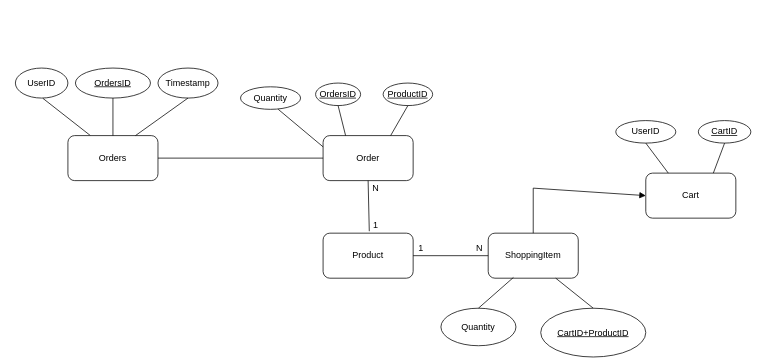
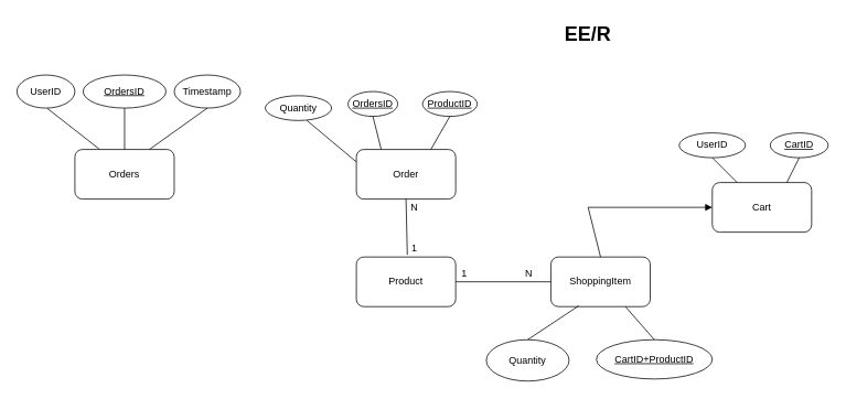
  <mxCell id="0" />
  <mxCell id="1" parent="0" />
  <mxCell id="2" value="Product" style="rounded=1;whiteSpace=wrap;html=1;" vertex="1" parent="1"><mxGeometry x="430" y="310" width="120" height="60" as="geometry" /></mxCell>
- <mxCell id="3" value="ShoppingItem" style="rounded=1;whiteSpace=wrap;html=1;" vertex="1" parent="1"><mxGeometry x="650" y="310" width="120" height="60" as="geometry" /></mxCell>
+ <mxCell id="3" value="ShoppingItem" style="rounded=1;whiteSpace=wrap;html=1;" vertex="1" parent="1"><mxGeometry x="665" y="310" width="120" height="60" as="geometry" /></mxCell>
  <mxCell id="4" value="" style="endArrow=none;html=1;rounded=0;entryX=0;entryY=0.5;entryDx=0;entryDy=0;exitX=1;exitY=0.5;exitDx=0;exitDy=0;" edge="1" parent="1" source="2" target="3"><mxGeometry width="50" height="50" relative="1" as="geometry"><mxPoint x="510" y="460" as="sourcePoint" /><mxPoint x="560" y="410" as="targetPoint" /></mxGeometry></mxCell>
  <mxCell id="5" value="1" style="text;html=1;align=center;verticalAlign=middle;resizable=0;points=[];autosize=1;strokeColor=none;fillColor=none;" vertex="1" parent="1"><mxGeometry x="550" y="320" width="20" height="20" as="geometry" /></mxCell>
  <mxCell id="6" value="N" style="text;html=1;align=center;verticalAlign=middle;resizable=0;points=[];autosize=1;strokeColor=none;fillColor=none;" vertex="1" parent="1"><mxGeometry x="628" y="320" width="20" height="20" as="geometry" /></mxCell>
  <mxCell id="7" value="Quantity" style="ellipse;whiteSpace=wrap;html=1;" vertex="1" parent="1"><mxGeometry x="587" y="410" width="100" height="50" as="geometry" /></mxCell>
  <mxCell id="8" value="" style="endArrow=none;html=1;rounded=0;entryX=0.28;entryY=0.984;entryDx=0;entryDy=0;entryPerimeter=0;exitX=0.5;exitY=0;exitDx=0;exitDy=0;" edge="1" parent="1" source="7" target="3"><mxGeometry width="50" height="50" relative="1" as="geometry"><mxPoint x="550" y="420" as="sourcePoint" /><mxPoint x="600" y="370" as="targetPoint" /></mxGeometry></mxCell>
- <mxCell id="9" value="&lt;u&gt;CartID+ProductID&lt;/u&gt;" style="ellipse;whiteSpace=wrap;html=1;" vertex="1" parent="1"><mxGeometry x="720" y="410" width="140" height="65" as="geometry" /></mxCell>
+ <mxCell id="9" value="&lt;u&gt;CartID+ProductID&lt;/u&gt;" style="ellipse;whiteSpace=wrap;html=1;" vertex="1" parent="1"><mxGeometry x="720" y="410" width="140" height="47.5" as="geometry" /></mxCell>
  <mxCell id="10" value="" style="endArrow=none;html=1;rounded=0;exitX=0.5;exitY=0;exitDx=0;exitDy=0;entryX=0.75;entryY=1;entryDx=0;entryDy=0;" edge="1" parent="1" source="9" target="3"><mxGeometry width="50" height="50" relative="1" as="geometry"><mxPoint x="890" y="400" as="sourcePoint" /><mxPoint x="940" y="350" as="targetPoint" /></mxGeometry></mxCell>
- <mxCell id="11" value="Cart" style="rounded=1;whiteSpace=wrap;html=1;" vertex="1" parent="1"><mxGeometry x="860" y="230" width="120" height="60" as="geometry" /></mxCell>
+ <mxCell id="11" value="Cart" style="rounded=1;whiteSpace=wrap;html=1;" vertex="1" parent="1"><mxGeometry x="860" y="220" width="120" height="60" as="geometry" /></mxCell>
  <mxCell id="12" value="" style="endArrow=block;html=1;rounded=0;exitX=0.5;exitY=0;exitDx=0;exitDy=0;entryX=0;entryY=0.5;entryDx=0;entryDy=0;" edge="1" parent="1" source="3" target="11"><mxGeometry width="50" height="50" relative="1" as="geometry"><mxPoint x="930" y="300" as="sourcePoint" /><mxPoint x="980" y="250" as="targetPoint" /><Array as="points"><mxPoint x="710" y="250" /></Array></mxGeometry></mxCell>
  <mxCell id="13" value="UserID" style="ellipse;whiteSpace=wrap;html=1;" vertex="1" parent="1"><mxGeometry x="820" y="160" width="80" height="30" as="geometry" /></mxCell>
  <mxCell id="14" value="&lt;u&gt;CartID&lt;/u&gt;" style="ellipse;whiteSpace=wrap;html=1;" vertex="1" parent="1"><mxGeometry x="930" y="160" width="70" height="30" as="geometry" /></mxCell>
  <mxCell id="15" value="" style="endArrow=none;html=1;rounded=0;exitX=0.5;exitY=1;exitDx=0;exitDy=0;entryX=0.25;entryY=0;entryDx=0;entryDy=0;" edge="1" parent="1" source="13" target="11"><mxGeometry width="50" height="50" relative="1" as="geometry"><mxPoint x="930" y="300" as="sourcePoint" /><mxPoint x="980" y="250" as="targetPoint" /></mxGeometry></mxCell>
  <mxCell id="16" value="" style="endArrow=none;html=1;rounded=0;exitX=0.75;exitY=0;exitDx=0;exitDy=0;entryX=0.5;entryY=1;entryDx=0;entryDy=0;" edge="1" parent="1" source="11" target="14"><mxGeometry width="50" height="50" relative="1" as="geometry"><mxPoint x="930" y="300" as="sourcePoint" /><mxPoint x="980" y="250" as="targetPoint" /></mxGeometry></mxCell>
  <mxCell id="17" value="Order" style="rounded=1;whiteSpace=wrap;html=1;" vertex="1" parent="1"><mxGeometry x="430" y="180" width="120" height="60" as="geometry" /></mxCell>
  <mxCell id="18" value="&lt;u&gt;ProductID&lt;/u&gt;" style="ellipse;whiteSpace=wrap;html=1;" vertex="1" parent="1"><mxGeometry x="510" y="110" width="66" height="30" as="geometry" /></mxCell>
  <mxCell id="19" value="" style="endArrow=none;html=1;rounded=0;entryX=0.522;entryY=1.007;entryDx=0;entryDy=0;entryPerimeter=0;exitX=0.25;exitY=0;exitDx=0;exitDy=0;" edge="1" parent="1" source="28" target="23"><mxGeometry width="50" height="50" relative="1" as="geometry"><mxPoint x="460" y="220" as="sourcePoint" /><mxPoint x="510" y="170" as="targetPoint" /></mxGeometry></mxCell>
  <mxCell id="20" value="" style="endArrow=none;html=1;rounded=0;entryX=0.5;entryY=1;entryDx=0;entryDy=0;exitX=0.513;exitY=-0.043;exitDx=0;exitDy=0;exitPerimeter=0;" edge="1" parent="1" source="2" target="17"><mxGeometry width="50" height="50" relative="1" as="geometry"><mxPoint x="520" y="320" as="sourcePoint" /><mxPoint x="570" y="270" as="targetPoint" /></mxGeometry></mxCell>
  <mxCell id="21" value="N" style="text;html=1;align=center;verticalAlign=middle;resizable=0;points=[];autosize=1;strokeColor=none;fillColor=none;" vertex="1" parent="1"><mxGeometry x="490" y="240" width="20" height="20" as="geometry" /></mxCell>
  <mxCell id="22" value="1" style="text;html=1;align=center;verticalAlign=middle;resizable=0;points=[];autosize=1;strokeColor=none;fillColor=none;" vertex="1" parent="1"><mxGeometry x="490" y="290" width="20" height="20" as="geometry" /></mxCell>
  <mxCell id="23" value="UserID" style="ellipse;whiteSpace=wrap;html=1;" vertex="1" parent="1"><mxGeometry x="20" y="90" width="70" height="40" as="geometry" /></mxCell>
  <mxCell id="24" value="&lt;u&gt;OrdersID&lt;/u&gt;" style="ellipse;whiteSpace=wrap;html=1;" vertex="1" parent="1"><mxGeometry x="420" y="110" width="60" height="30" as="geometry" /></mxCell>
  <mxCell id="25" value="" style="endArrow=none;html=1;rounded=0;exitX=0.75;exitY=0;exitDx=0;exitDy=0;entryX=0.5;entryY=1;entryDx=0;entryDy=0;" edge="1" parent="1" source="17" target="18"><mxGeometry width="50" height="50" relative="1" as="geometry"><mxPoint x="560" y="190" as="sourcePoint" /><mxPoint x="610" y="140" as="targetPoint" /></mxGeometry></mxCell>
  <mxCell id="26" value="" style="endArrow=none;html=1;rounded=0;exitX=0.25;exitY=0;exitDx=0;exitDy=0;entryX=0.5;entryY=1;entryDx=0;entryDy=0;" edge="1" parent="1" source="17" target="24"><mxGeometry width="50" height="50" relative="1" as="geometry"><mxPoint x="560" y="190" as="sourcePoint" /><mxPoint x="610" y="140" as="targetPoint" /></mxGeometry></mxCell>
+ <mxCell id="27" value="&lt;h1&gt;EE/R&lt;/h1&gt;" style="text;html=1;strokeColor=none;fillColor=none;align=center;verticalAlign=middle;whiteSpace=wrap;rounded=0;" vertex="1" parent="1"><mxGeometry x="650" y="20" width="120" height="42" as="geometry" /></mxCell>
  <mxCell id="28" value="Orders" style="rounded=1;whiteSpace=wrap;html=1;" vertex="1" parent="1"><mxGeometry x="90" y="180" width="120" height="60" as="geometry" /></mxCell>
  <mxCell id="29" value="Timestamp" style="ellipse;whiteSpace=wrap;html=1;" vertex="1" parent="1"><mxGeometry x="210" y="90" width="80" height="40" as="geometry" /></mxCell>
  <mxCell id="30" value="" style="endArrow=none;html=1;rounded=0;exitX=0.5;exitY=1;exitDx=0;exitDy=0;entryX=0.75;entryY=0;entryDx=0;entryDy=0;" edge="1" parent="1" source="29" target="28"><mxGeometry width="50" height="50" relative="1" as="geometry"><mxPoint x="520" y="220" as="sourcePoint" /><mxPoint x="320" y="230" as="targetPoint" /></mxGeometry></mxCell>
  <mxCell id="31" value="Quantity" style="ellipse;whiteSpace=wrap;html=1;" vertex="1" parent="1"><mxGeometry x="320" y="115" width="80" height="30" as="geometry" /></mxCell>
  <mxCell id="32" value="" style="endArrow=none;html=1;rounded=0;exitX=0.627;exitY=0.998;exitDx=0;exitDy=0;exitPerimeter=0;entryX=0;entryY=0.25;entryDx=0;entryDy=0;" edge="1" parent="1" source="31" target="17"><mxGeometry width="50" height="50" relative="1" as="geometry"><mxPoint x="570" y="210" as="sourcePoint" /><mxPoint x="620" y="160" as="targetPoint" /></mxGeometry></mxCell>
- <mxCell id="33" value="" style="endArrow=none;html=1;rounded=0;exitX=1;exitY=0.5;exitDx=0;exitDy=0;entryX=0;entryY=0.5;entryDx=0;entryDy=0;" edge="1" parent="1" source="28" target="17"><mxGeometry width="50" height="50" relative="1" as="geometry"><mxPoint x="440" y="210" as="sourcePoint" /><mxPoint x="490" y="160" as="targetPoint" /></mxGeometry></mxCell>
  <mxCell id="34" value="&lt;u&gt;OrdersID&lt;/u&gt;" style="ellipse;whiteSpace=wrap;html=1;" vertex="1" parent="1"><mxGeometry x="100" y="90" width="100" height="40" as="geometry" /></mxCell>
  <mxCell id="35" value="" style="endArrow=none;html=1;rounded=0;exitX=0.5;exitY=0;exitDx=0;exitDy=0;entryX=0.5;entryY=1;entryDx=0;entryDy=0;" edge="1" parent="1" source="28" target="34"><mxGeometry width="50" height="50" relative="1" as="geometry"><mxPoint x="440" y="240" as="sourcePoint" /><mxPoint x="490" y="190" as="targetPoint" /></mxGeometry></mxCell>
